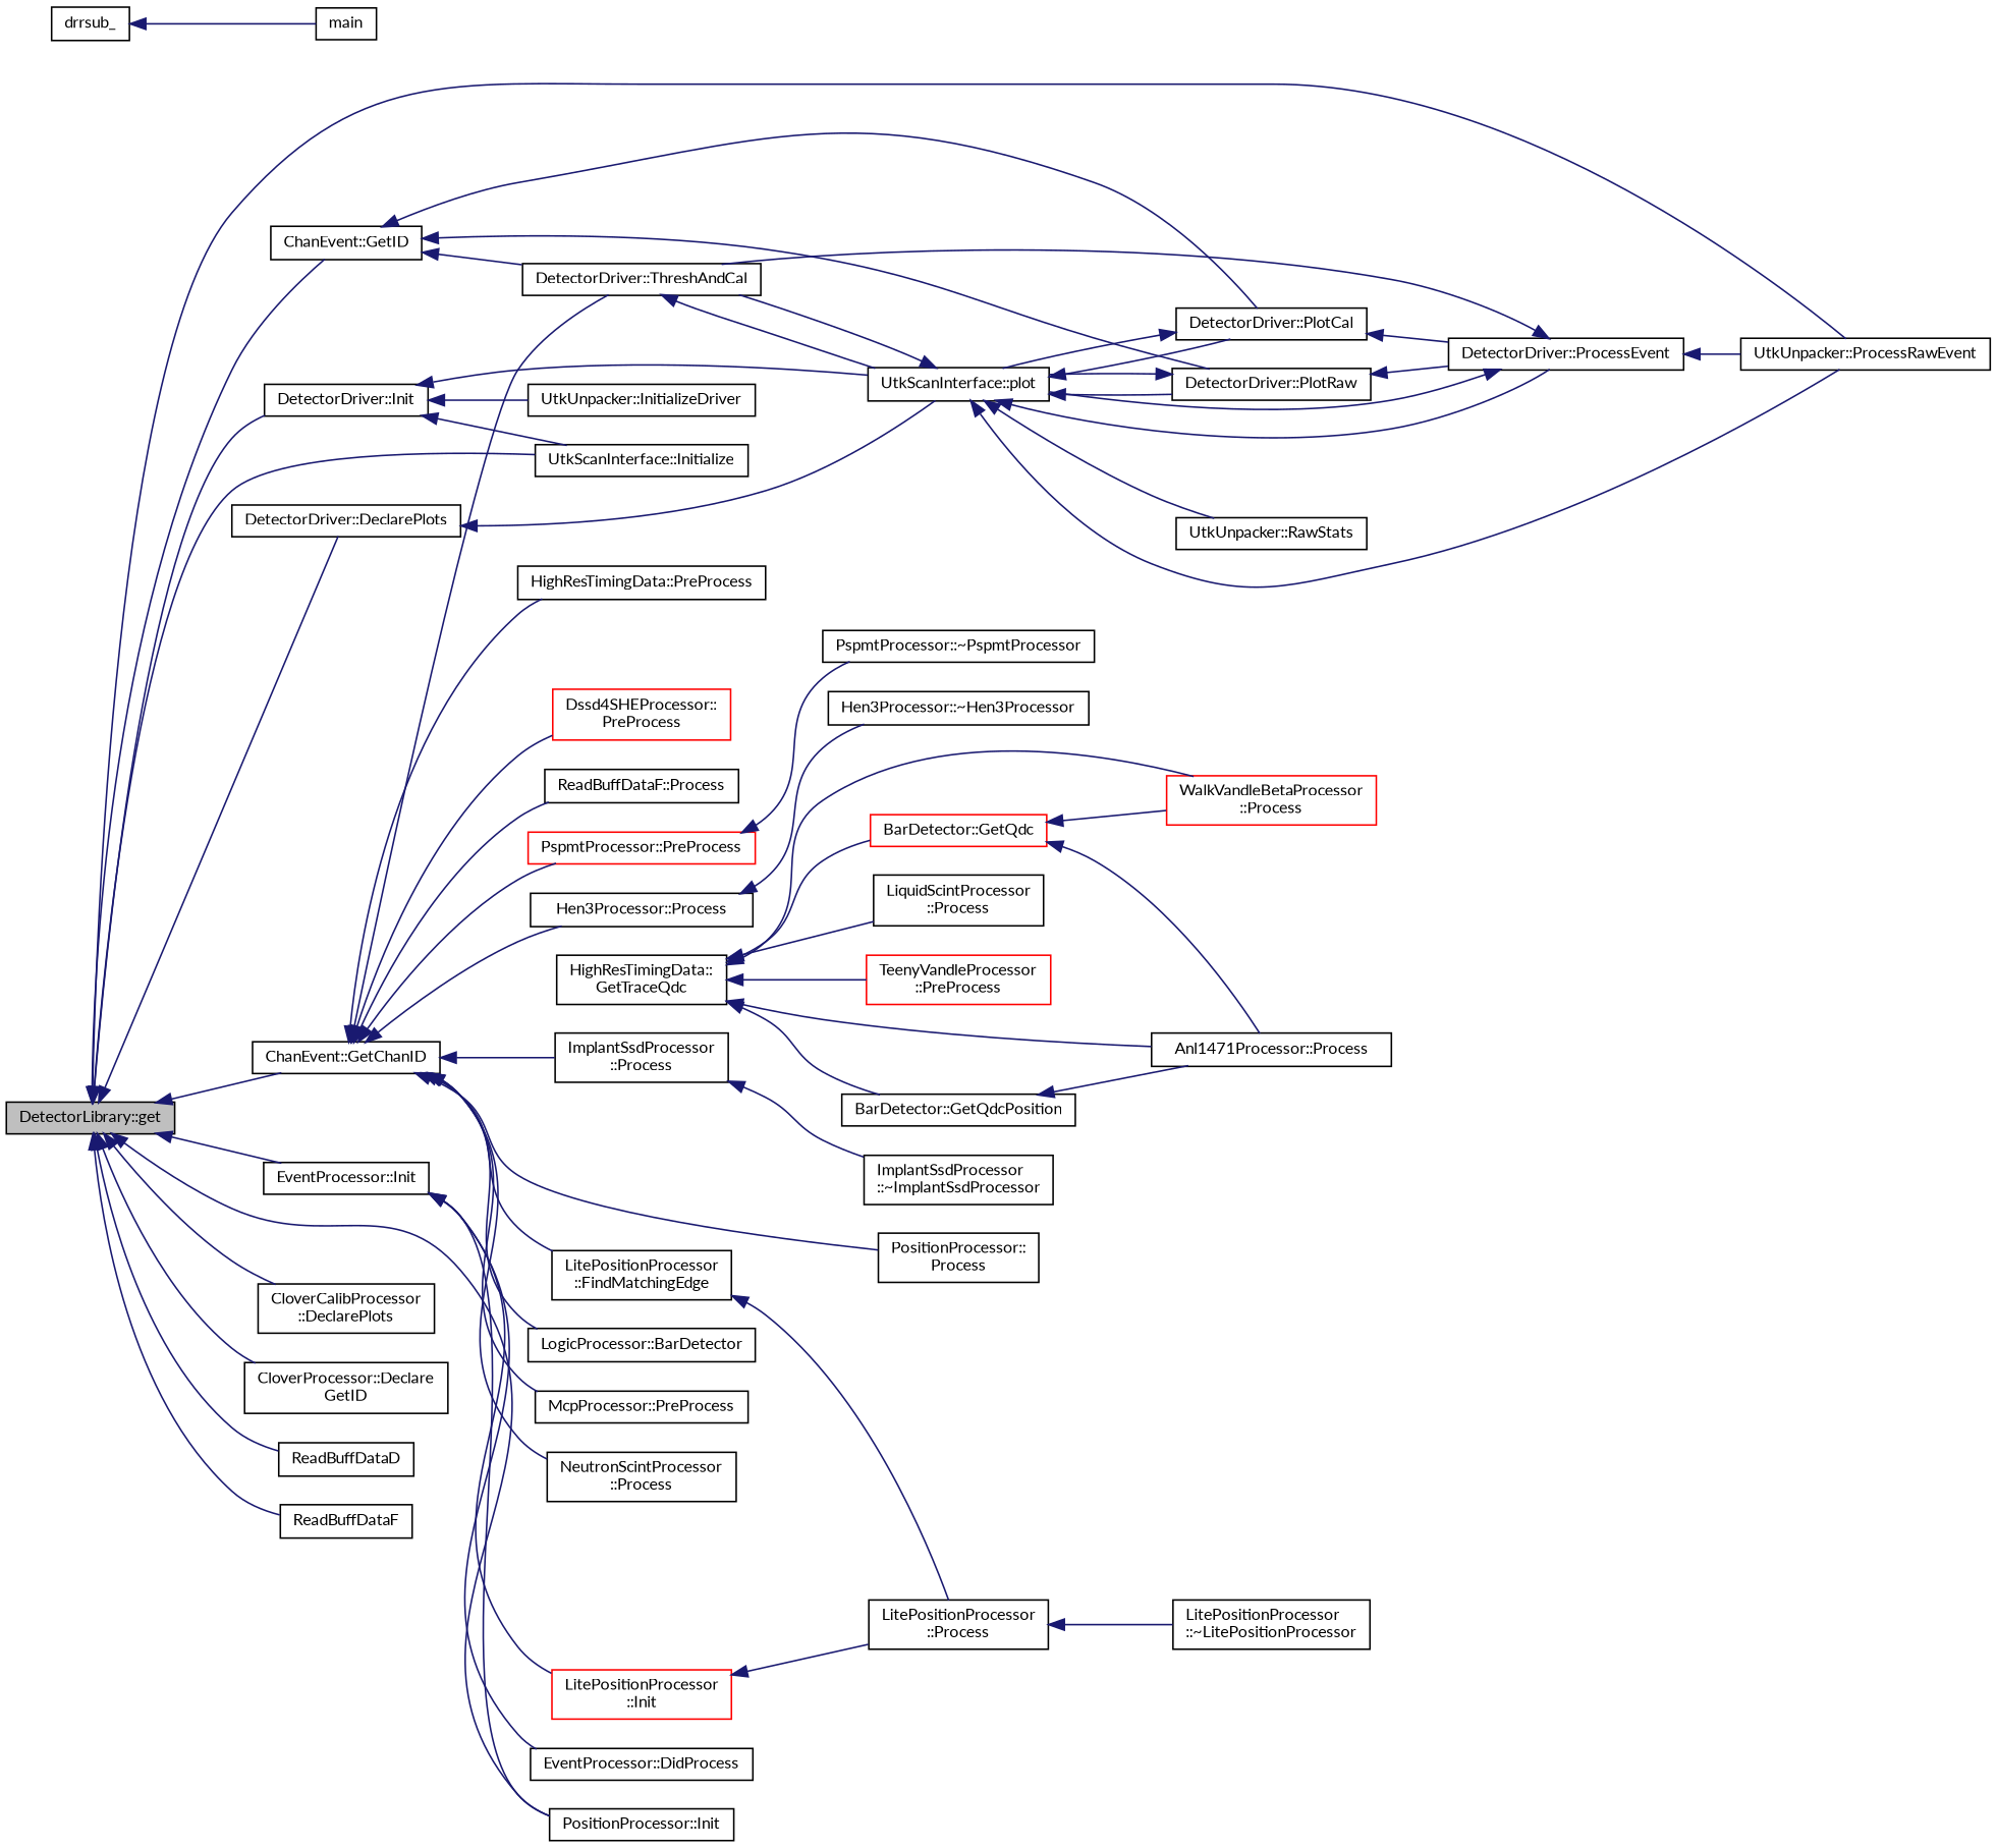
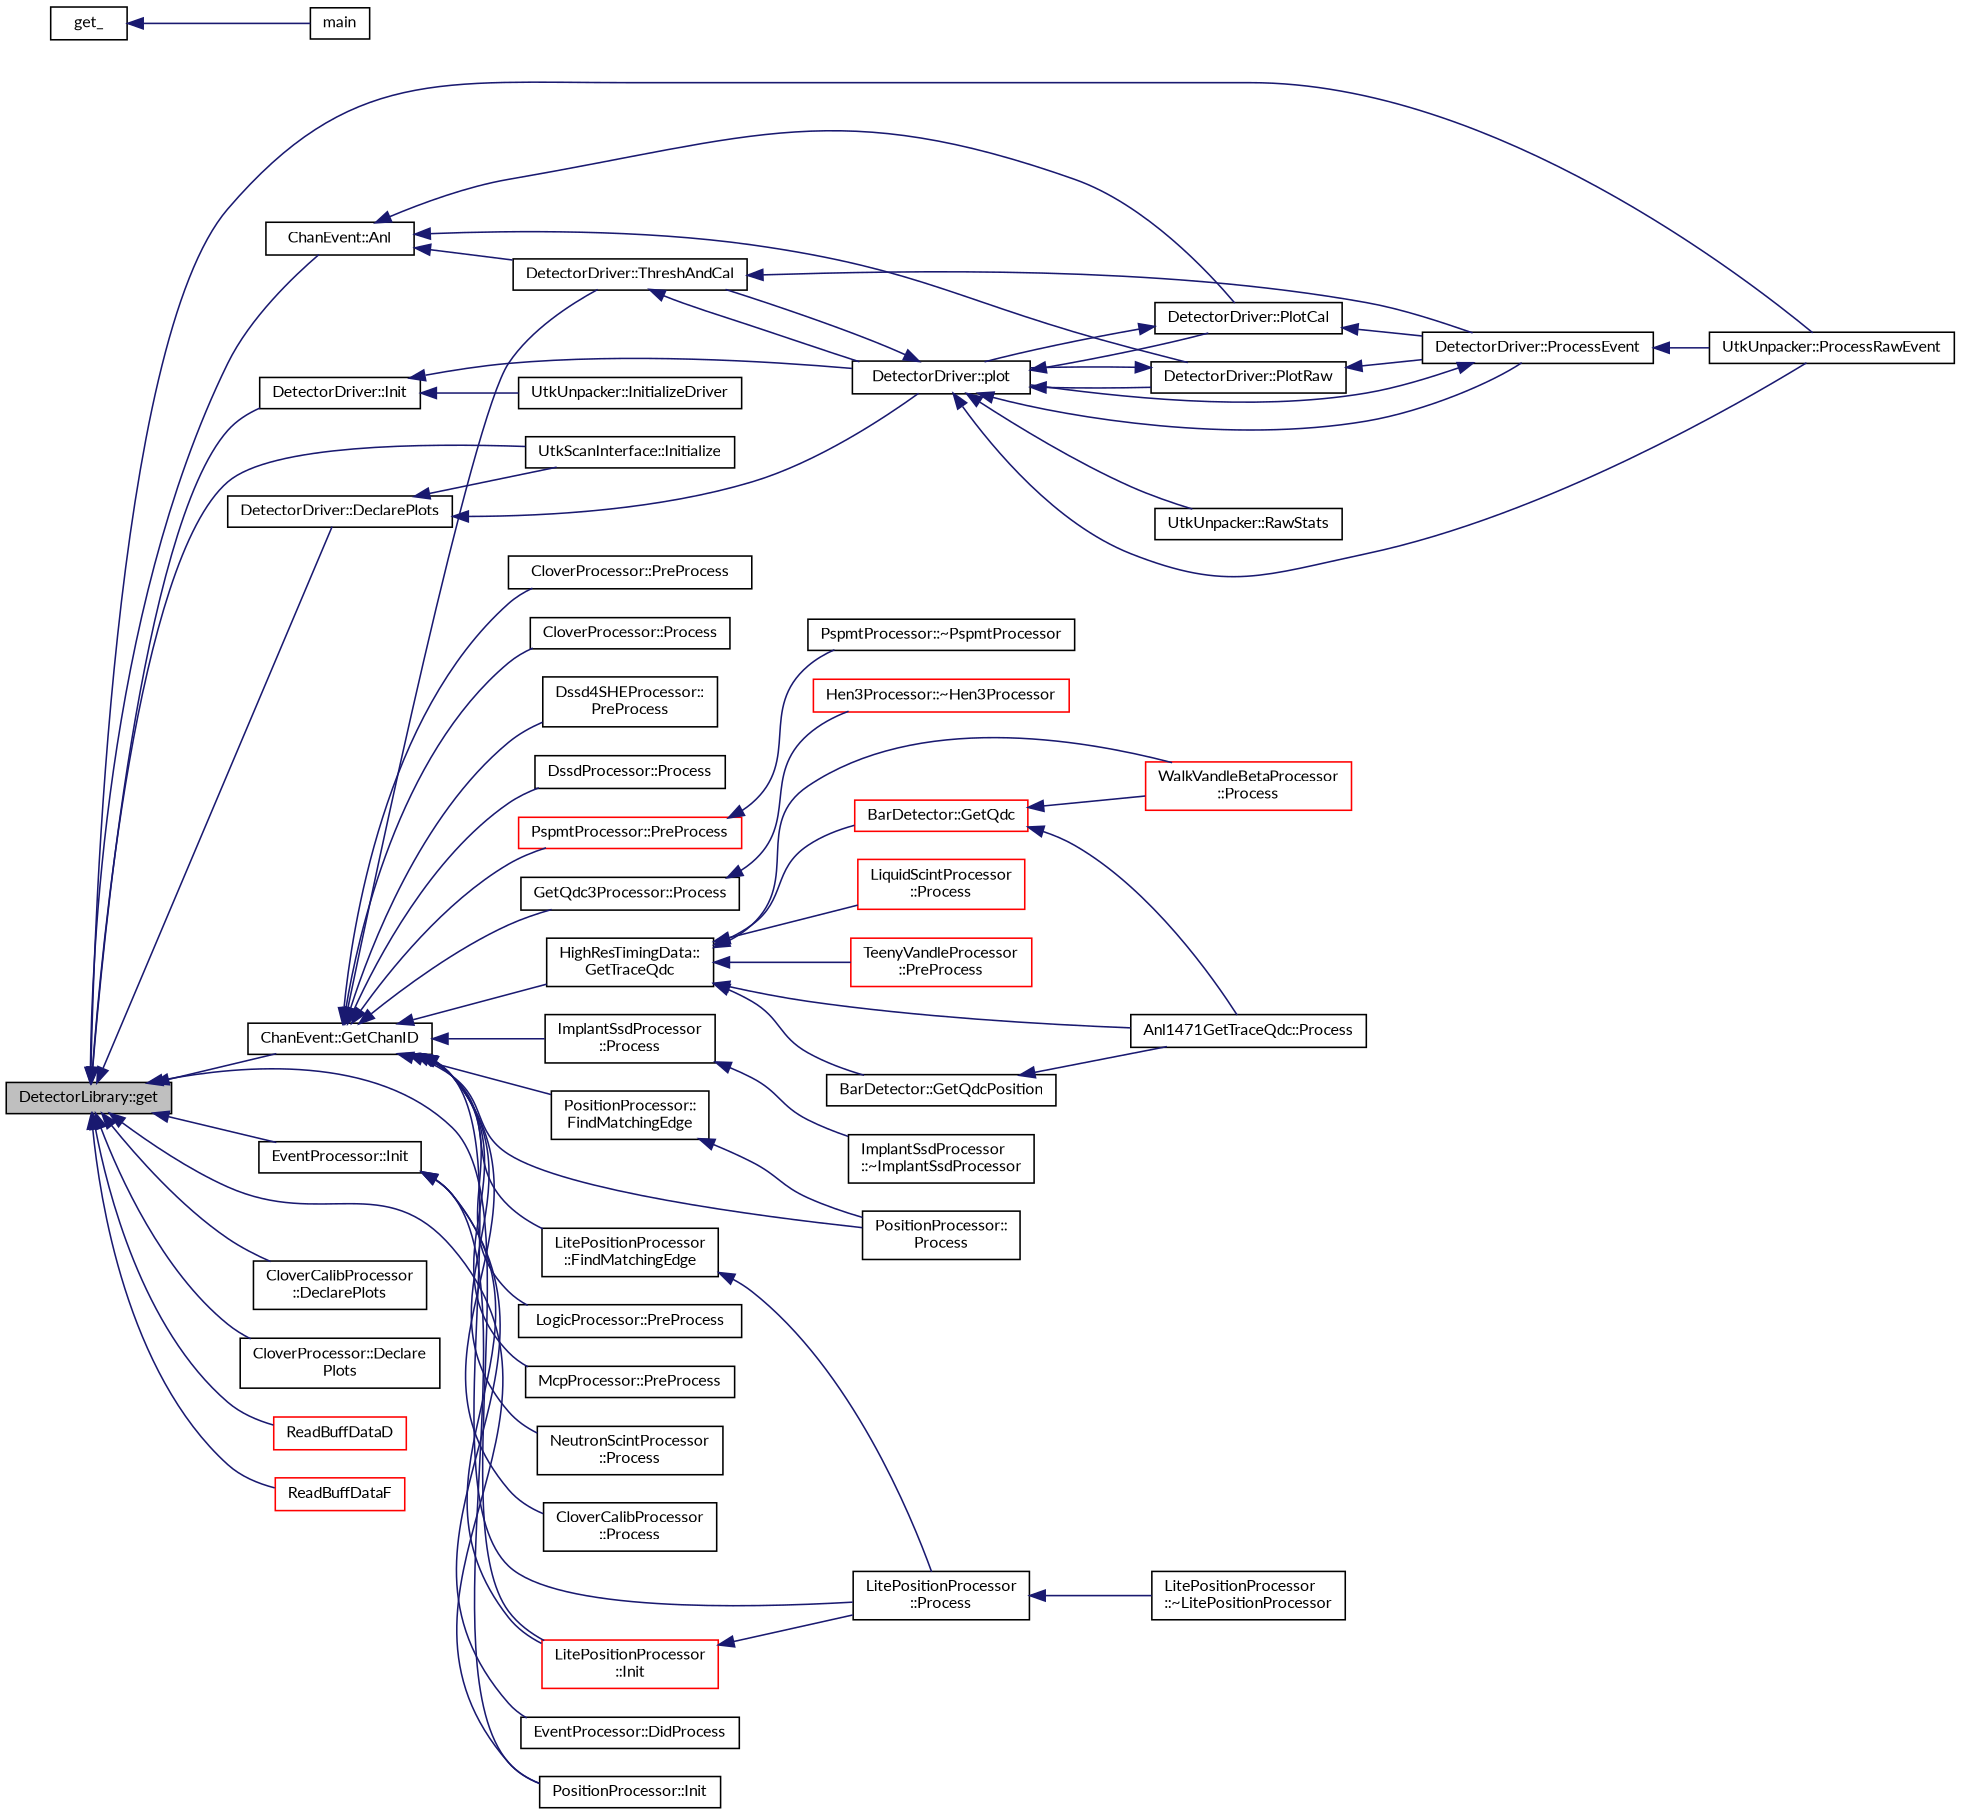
  digraph {
    fontname=Lato
    rankdir=LR
    node [color=black fillcolor=white fontname=Lato fontsize=10 shape=record style=filled]
    edge [color=midnightblue dir=back fontname=Lato fontsize=10 labelfontname=Helvetica labelfontsize=10 style=solid]
    n1 [fillcolor=grey75 fontcolor=black height=0.2 label="DetectorLibrary::get" width=0.4]
    n2 [height=0.2 label="ChanEvent::GetChanID" width=0.4]
    n3 [height=0.2 label="UtkUnpacker::ProcessRawEvent" width=0.4]
-   n4 [height=0.2 label="ChanEvent::GetID" width=0.4]
+   n4 [height=0.2 label="ChanEvent::Anl" width=0.4]
    n5 [height=0.2 label="CloverCalibProcessor\l::DeclarePlots" width=0.4]
-   n6 [height=0.2 label="CloverProcessor::Declare\lGetID" width=0.4]
+   n6 [height=0.2 label="CloverProcessor::Declare\lPlots" width=0.4]
    n7 [height=0.2 label="DetectorDriver::Init" width=0.4]
    n8 [height=0.2 label="DetectorDriver::DeclarePlots" width=0.4]
    n9 [height=0.2 label="UtkScanInterface::Initialize" width=0.4]
    n10 [height=0.2 label="EventProcessor::Init" width=0.4]
    n11 [color=red height=0.2 label="LitePositionProcessor\l::Init" width=0.4]
    n12 [height=0.2 label="PositionProcessor::Init" width=0.4]
-   n13 [height=0.2 label=ReadBuffDataD width=0.4]
-   n14 [height=0.2 label=ReadBuffDataF width=0.4]
-   n16 [height=0.2 label="HighResTimingData::PreProcess" width=0.4]
+   n13 [color=red height=0.2 label=ReadBuffDataD width=0.4]
+   n14 [color=red height=0.2 label=ReadBuffDataF width=0.4]
+   n15 [height=0.2 label="CloverCalibProcessor\l::Process" width=0.4]
+   n16 [height=0.2 label="CloverProcessor::PreProcess" width=0.4]
+   n17 [height=0.2 label="CloverProcessor::Process" width=0.4]
    n18 [height=0.2 label="DetectorDriver::ThreshAndCal" width=0.4]
-   n19 [color=red height=0.2 label="Dssd4SHEProcessor::\lPreProcess" width=0.4]
-   n20 [height=0.2 label="ReadBuffDataF::Process" width=0.4]
-   n21 [height=0.2 label="Hen3Processor::Process" width=0.4]
+   n19 [height=0.2 label="Dssd4SHEProcessor::\lPreProcess" width=0.4]
+   n20 [height=0.2 label="DssdProcessor::Process" width=0.4]
+   n21 [height=0.2 label="GetQdc3Processor::Process" width=0.4]
    n22 [height=0.2 label="HighResTimingData::\lGetTraceQdc" width=0.4]
    n23 [height=0.2 label="ImplantSsdProcessor\l::Process" width=0.4]
    n24 [height=0.2 label="LitePositionProcessor\l::Process" width=0.4]
    n25 [height=0.2 label="LitePositionProcessor\l::FindMatchingEdge" width=0.4]
-   n26 [height=0.2 label="LogicProcessor::BarDetector" width=0.4]
+   n26 [height=0.2 label="LogicProcessor::PreProcess" width=0.4]
    n27 [height=0.2 label="McpProcessor::PreProcess" width=0.4]
    n28 [height=0.2 label="NeutronScintProcessor\l::Process" width=0.4]
    n29 [height=0.2 label="PositionProcessor::\lProcess" width=0.4]
+   n30 [height=0.2 label="PositionProcessor::\lFindMatchingEdge" width=0.4]
    n31 [color=red height=0.2 label="PspmtProcessor::PreProcess" width=0.4]
    n32 [height=0.2 label="DetectorDriver::PlotRaw" width=0.4]
    n33 [height=0.2 label="DetectorDriver::PlotCal" width=0.4]
-   n34 [height=0.2 label="UtkScanInterface::plot" width=0.4]
+   n34 [height=0.2 label="DetectorDriver::plot" width=0.4]
    n35 [height=0.2 label="UtkUnpacker::InitializeDriver" width=0.4]
    n36 [height=0.2 label="EventProcessor::DidProcess" width=0.4]
    n37 [height=0.2 label="DetectorDriver::ProcessEvent" width=0.4]
-   n38 [height=0.2 label="Hen3Processor::~Hen3Processor" width=0.4]
-   n39 [height=0.2 label="Anl1471Processor::Process" width=0.4]
+   n38 [color=red height=0.2 label="Hen3Processor::~Hen3Processor" width=0.4]
+   n39 [height=0.2 label="Anl1471GetTraceQdc::Process" width=0.4]
    n40 [color=red height=0.2 label="BarDetector::GetQdc" width=0.4]
    n41 [color=red height=0.2 label="WalkVandleBetaProcessor\l::Process" width=0.4]
    n42 [height=0.2 label="BarDetector::GetQdcPosition" width=0.4]
-   n43 [height=0.2 label="LiquidScintProcessor\l::Process" width=0.4]
+   n43 [color=red height=0.2 label="LiquidScintProcessor\l::Process" width=0.4]
    n44 [color=red height=0.2 label="TeenyVandleProcessor\l::PreProcess" width=0.4]
    n45 [height=0.2 label="ImplantSsdProcessor\l::~ImplantSsdProcessor" width=0.4]
    n46 [height=0.2 label="LitePositionProcessor\l::~LitePositionProcessor" width=0.4]
    n47 [height=0.2 label="PspmtProcessor::~PspmtProcessor" width=0.4]
    n48 [height=0.2 label="UtkUnpacker::RawStats" width=0.4]
-   n49 [height=0.2 label=drrsub_ width=0.4]
+   n49 [height=0.2 label=get_ width=0.4]
    n50 [height=0.2 label=main width=0.4]
    n1 -> n2
    n1 -> n3
    n1 -> n4
    n1 -> n5
    n1 -> n6
    n1 -> n7
    n1 -> n8
    n1 -> n9
    n1 -> n10
+   n1 -> n11
    n1 -> n12
    n1 -> n13
    n1 -> n14
+   n2 -> n15
    n2 -> n16
+   n2 -> n17
    n2 -> n18
    n2 -> n19
    n2 -> n20
    n2 -> n21
+   n2 -> n22
    n2 -> n23
+   n2 -> n24
    n2 -> n25
    n2 -> n26
    n2 -> n27
    n2 -> n28
    n2 -> n29
+   n2 -> n30
    n2 -> n31
    n4 -> n18
    n4 -> n32
    n4 -> n33
    n7 -> n34
    n7 -> n35
-   n7 -> n9
+   n8 -> n9
    n8 -> n34
    n10 -> n11
    n10 -> n12
    n10 -> n36
    n11 -> n24
    n18 -> n34
-   n37 -> n18
+   n18 -> n37
    n21 -> n38
    n22 -> n39
    n22 -> n40
    n22 -> n41
    n22 -> n42
    n22 -> n43
    n22 -> n44
    n23 -> n45
    n24 -> n46
    n25 -> n24
+   n30 -> n29
    n31 -> n47
    n32 -> n34
    n32 -> n37
    n33 -> n34
    n33 -> n37
    n34 -> n3
    n34 -> n18
    n34 -> n32
    n34 -> n33
    n34 -> n37
    n34 -> n48
    n37 -> n3
    n37 -> n34
    n40 -> n39
    n40 -> n41
    n42 -> n39
    n49 -> n50
  }
